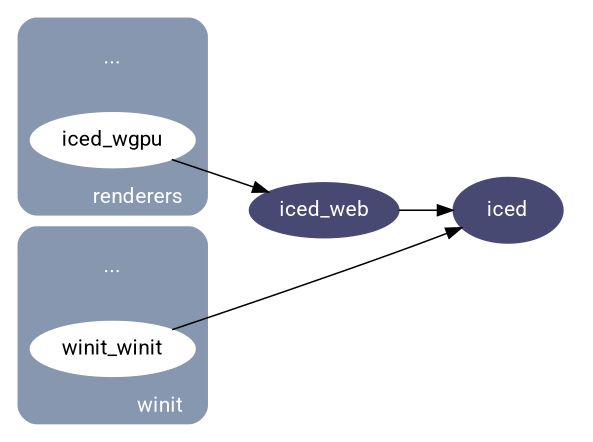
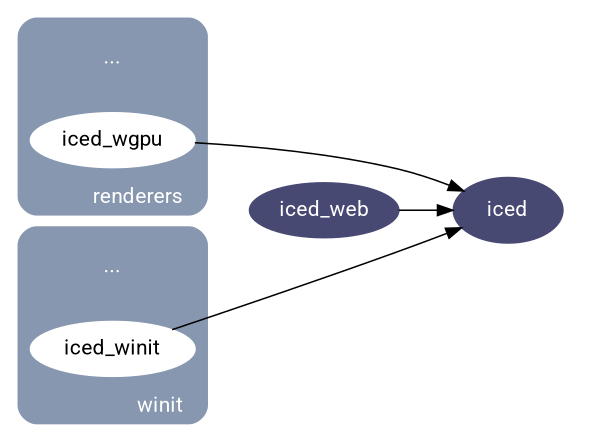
  digraph {
    fontname=Roboto
    newrank=true
    rankdir=LR
    node [color=white fillcolor=white fontcolor=white fontname=Roboto style=filled]
    n1 [label="..." shape=none style=empty]
    iced_wgpu [fontcolor=black]
    n3 [label="..." shape=none style=empty]
-   iced_winit [fontcolor=black label=winit_winit]
+   iced_winit [fontcolor=black]
    iced [color="#474973" height=0.6 width=1 fillcolor=""]
    iced_web [color="#474973" fillcolor=""]
    subgraph sub_1 {
      rank=same
      n1
      iced_wgpu
      n3
      iced_winit
    }
    subgraph cluster_2 {
      bgcolor="#8797AF"
      color="#8797AF"
      fontcolor="#ffffff"
      label="renderers  "
      labeljust=r
      labelloc=b
      style=rounded
      n1
      iced_wgpu
    }
    subgraph cluster_3 {
      style=invis
      iced
    }
    subgraph cluster_4 {
      bgcolor="#8797AF"
      color="#8797AF"
      fontcolor="#ffffff"
      label="winit  "
      labeljust=r
      labelloc=b
      style=rounded
      n3
      iced_winit
    }
-   iced_wgpu -> iced_web
+   iced_wgpu -> iced
    iced_winit -> iced
    iced_web -> iced
  }
